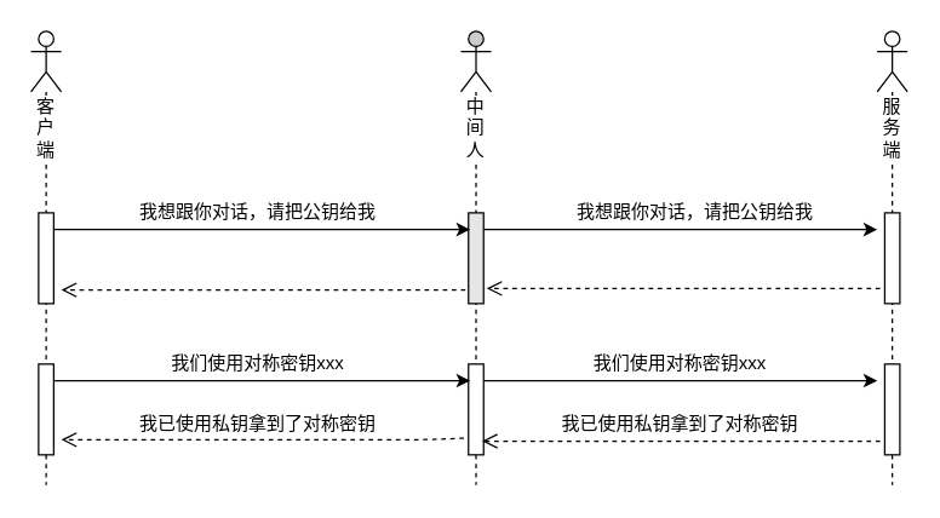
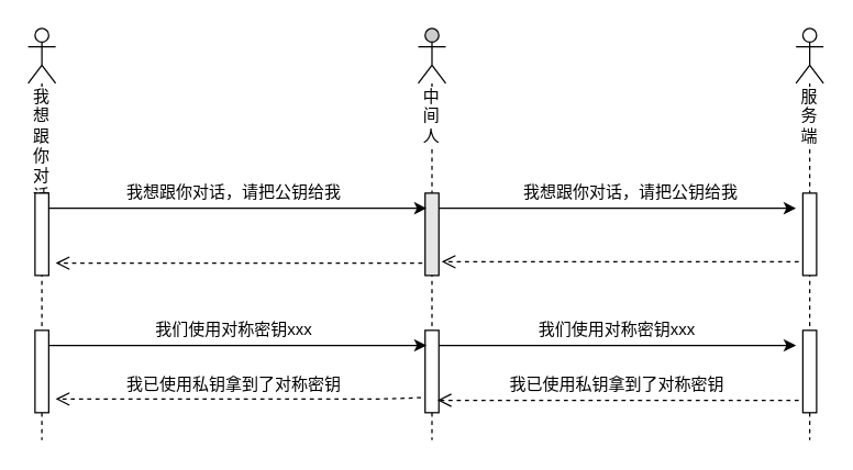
  <mxCell id="0" />
  <mxCell id="1" parent="0" />
- <mxCell id="2" value="客户端" style="shape=umlLifeline;participant=umlActor;perimeter=lifelinePerimeter;whiteSpace=wrap;html=1;container=1;collapsible=0;recursiveResize=0;verticalAlign=top;spacingTop=36;labelBackgroundColor=#ffffff;outlineConnect=0;" vertex="1" parent="1"><mxGeometry x="20" y="20" width="20" height="300" as="geometry" /></mxCell>
+ <mxCell id="2" value="我想跟你对话" style="shape=umlLifeline;participant=umlActor;perimeter=lifelinePerimeter;whiteSpace=wrap;html=1;container=1;collapsible=0;recursiveResize=0;verticalAlign=top;spacingTop=36;labelBackgroundColor=#ffffff;outlineConnect=0;" vertex="1" parent="1"><mxGeometry x="20" y="20" width="20" height="300" as="geometry" /></mxCell>
  <mxCell id="3" value="" style="html=1;points=[];perimeter=orthogonalPerimeter;" vertex="1" parent="2"><mxGeometry x="5" y="120" width="10" height="60" as="geometry" /></mxCell>
  <mxCell id="4" value="" style="html=1;points=[];perimeter=orthogonalPerimeter;" vertex="1" parent="2"><mxGeometry x="5" y="220" width="10" height="60" as="geometry" /></mxCell>
  <mxCell id="5" value="中间人" style="shape=umlLifeline;participant=umlActor;perimeter=lifelinePerimeter;whiteSpace=wrap;html=1;container=1;collapsible=0;recursiveResize=0;verticalAlign=top;spacingTop=36;labelBackgroundColor=#ffffff;outlineConnect=0;fillColor=#CCCCCC;" vertex="1" parent="1"><mxGeometry x="304" y="20" width="20" height="300" as="geometry" /></mxCell>
  <mxCell id="6" value="" style="html=1;points=[];perimeter=orthogonalPerimeter;fillColor=#E6E6E6;" vertex="1" parent="5"><mxGeometry x="5" y="120" width="10" height="60" as="geometry" /></mxCell>
  <mxCell id="7" value="" style="html=1;points=[];perimeter=orthogonalPerimeter;" vertex="1" parent="5"><mxGeometry x="5" y="220" width="10" height="60" as="geometry" /></mxCell>
  <mxCell id="8" style="edgeStyle=orthogonalEdgeStyle;rounded=0;orthogonalLoop=1;jettySize=auto;html=1;entryX=0.1;entryY=0.5;entryDx=0;entryDy=0;entryPerimeter=0;" edge="1" parent="1"><mxGeometry relative="1" as="geometry"><mxPoint x="310" y="151" as="targetPoint" /><mxPoint x="35" y="151" as="sourcePoint" /></mxGeometry></mxCell>
  <mxCell id="9" value="" style="html=1;verticalAlign=bottom;endArrow=open;dashed=1;endSize=8;exitX=-0.2;exitY=0.85;exitDx=0;exitDy=0;exitPerimeter=0;" edge="1" parent="1" source="6"><mxGeometry relative="1" as="geometry"><mxPoint x="120" y="210" as="sourcePoint" /><mxPoint x="40" y="191" as="targetPoint" /></mxGeometry></mxCell>
  <mxCell id="10" value="我想跟你对话，请把公钥给我" style="text;html=1;strokeColor=none;fillColor=none;align=center;verticalAlign=middle;whiteSpace=wrap;rounded=0;" vertex="1" parent="1"><mxGeometry x="90" y="130" width="160" height="20" as="geometry" /></mxCell>
  <mxCell id="11" style="edgeStyle=orthogonalEdgeStyle;rounded=0;orthogonalLoop=1;jettySize=auto;html=1;entryX=0.1;entryY=0.5;entryDx=0;entryDy=0;entryPerimeter=0;" edge="1" parent="1"><mxGeometry relative="1" as="geometry"><mxPoint x="35" y="251" as="sourcePoint" /><mxPoint x="310" y="251" as="targetPoint" /></mxGeometry></mxCell>
  <mxCell id="12" value="" style="html=1;verticalAlign=bottom;endArrow=open;dashed=1;endSize=8;exitX=-0.3;exitY=0.817;exitDx=0;exitDy=0;exitPerimeter=0;" edge="1" parent="1" source="7"><mxGeometry relative="1" as="geometry"><mxPoint x="300" y="290" as="sourcePoint" /><mxPoint x="40" y="290" as="targetPoint" /><Array as="points"><mxPoint x="280" y="290" /></Array></mxGeometry></mxCell>
  <mxCell id="13" value="我们使用对称密钥xxx" style="text;html=1;strokeColor=none;fillColor=none;align=center;verticalAlign=middle;whiteSpace=wrap;rounded=0;" vertex="1" parent="1"><mxGeometry x="90" y="230" width="160" height="20" as="geometry" /></mxCell>
  <mxCell id="14" value="我已使用私钥拿到了对称密钥" style="text;html=1;strokeColor=none;fillColor=none;align=center;verticalAlign=middle;whiteSpace=wrap;rounded=0;" vertex="1" parent="1"><mxGeometry x="90" y="270" width="160" height="20" as="geometry" /></mxCell>
  <mxCell id="15" value="服务端" style="shape=umlLifeline;participant=umlActor;perimeter=lifelinePerimeter;whiteSpace=wrap;html=1;container=1;collapsible=0;recursiveResize=0;verticalAlign=top;spacingTop=36;labelBackgroundColor=#ffffff;outlineConnect=0;" vertex="1" parent="1"><mxGeometry x="579" y="20" width="20" height="300" as="geometry" /></mxCell>
  <mxCell id="16" value="" style="html=1;points=[];perimeter=orthogonalPerimeter;" vertex="1" parent="15"><mxGeometry x="5" y="120" width="10" height="60" as="geometry" /></mxCell>
  <mxCell id="17" value="" style="html=1;points=[];perimeter=orthogonalPerimeter;" vertex="1" parent="15"><mxGeometry x="5" y="220" width="10" height="60" as="geometry" /></mxCell>
  <mxCell id="18" style="edgeStyle=orthogonalEdgeStyle;rounded=0;orthogonalLoop=1;jettySize=auto;html=1;" edge="1" parent="1"><mxGeometry relative="1" as="geometry"><mxPoint x="579" y="151" as="targetPoint" /><mxPoint x="319" y="151" as="sourcePoint" /></mxGeometry></mxCell>
  <mxCell id="19" value="我想跟你对话，请把公钥给我" style="text;html=1;strokeColor=none;fillColor=none;align=center;verticalAlign=middle;whiteSpace=wrap;rounded=0;" vertex="1" parent="1"><mxGeometry x="379" y="130" width="160" height="20" as="geometry" /></mxCell>
  <mxCell id="20" value="" style="html=1;verticalAlign=bottom;endArrow=open;dashed=1;endSize=8;" edge="1" parent="1"><mxGeometry relative="1" as="geometry"><mxPoint x="581" y="190" as="sourcePoint" /><mxPoint x="321" y="190" as="targetPoint" /></mxGeometry></mxCell>
  <mxCell id="21" style="edgeStyle=orthogonalEdgeStyle;rounded=0;orthogonalLoop=1;jettySize=auto;html=1;" edge="1" parent="1"><mxGeometry relative="1" as="geometry"><mxPoint x="319" y="251" as="sourcePoint" /><mxPoint x="579" y="251" as="targetPoint" /></mxGeometry></mxCell>
  <mxCell id="22" value="" style="html=1;verticalAlign=bottom;endArrow=open;dashed=1;endSize=8;" edge="1" parent="1"><mxGeometry relative="1" as="geometry"><mxPoint x="581" y="291" as="sourcePoint" /><mxPoint x="318" y="290.98" as="targetPoint" /><Array as="points"><mxPoint x="558" y="290.98" /></Array></mxGeometry></mxCell>
  <mxCell id="23" value="我们使用对称密钥xxx" style="text;html=1;strokeColor=none;fillColor=none;align=center;verticalAlign=middle;whiteSpace=wrap;rounded=0;" vertex="1" parent="1"><mxGeometry x="369" y="230" width="160" height="20" as="geometry" /></mxCell>
  <mxCell id="24" value="我已使用私钥拿到了对称密钥" style="text;html=1;strokeColor=none;fillColor=none;align=center;verticalAlign=middle;whiteSpace=wrap;rounded=0;" vertex="1" parent="1"><mxGeometry x="369" y="270" width="160" height="20" as="geometry" /></mxCell>
